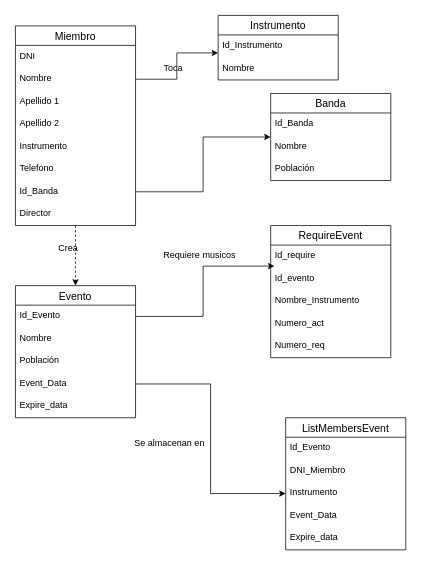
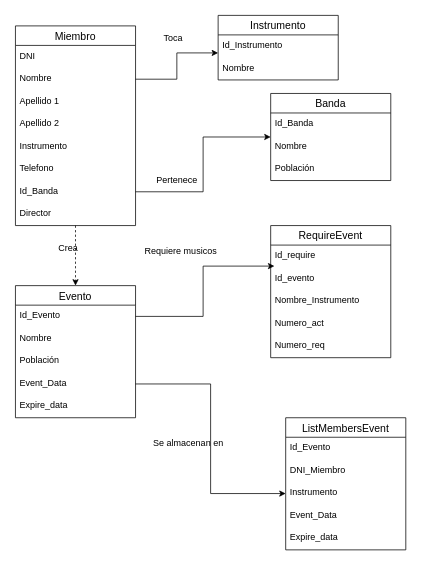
  <mxCell id="0" />
  <mxCell id="1" parent="0" />
  <mxCell id="2" style="edgeStyle=orthogonalEdgeStyle;rounded=0;orthogonalLoop=1;jettySize=auto;html=1;entryX=0.5;entryY=0;entryDx=0;entryDy=0;dashed=1;" edge="1" parent="1" source="3" target="19"><mxGeometry relative="1" as="geometry" /></mxCell>
  <mxCell id="3" value="Miembro" style="swimlane;fontStyle=0;childLayout=stackLayout;horizontal=1;startSize=26;horizontalStack=0;resizeParent=1;resizeParentMax=0;resizeLast=0;collapsible=1;marginBottom=0;align=center;fontSize=14;" vertex="1" parent="1"><mxGeometry x="20" y="34" width="160" height="266" as="geometry" /></mxCell>
  <mxCell id="4" value="DNI" style="text;strokeColor=none;fillColor=none;spacingLeft=4;spacingRight=4;overflow=hidden;rotatable=0;points=[[0,0.5],[1,0.5]];portConstraint=eastwest;fontSize=12;" vertex="1" parent="3"><mxGeometry y="26" width="160" height="30" as="geometry" /></mxCell>
  <mxCell id="5" value="Nombre" style="text;strokeColor=none;fillColor=none;spacingLeft=4;spacingRight=4;overflow=hidden;rotatable=0;points=[[0,0.5],[1,0.5]];portConstraint=eastwest;fontSize=12;" vertex="1" parent="3"><mxGeometry y="56" width="160" height="30" as="geometry" /></mxCell>
  <mxCell id="6" value="Apellido 1&#10;" style="text;strokeColor=none;fillColor=none;spacingLeft=4;spacingRight=4;overflow=hidden;rotatable=0;points=[[0,0.5],[1,0.5]];portConstraint=eastwest;fontSize=12;" vertex="1" parent="3"><mxGeometry y="86" width="160" height="30" as="geometry" /></mxCell>
  <mxCell id="7" value="Apellido 2" style="text;strokeColor=none;fillColor=none;spacingLeft=4;spacingRight=4;overflow=hidden;rotatable=0;points=[[0,0.5],[1,0.5]];portConstraint=eastwest;fontSize=12;" vertex="1" parent="3"><mxGeometry y="116" width="160" height="30" as="geometry" /></mxCell>
  <mxCell id="8" value="Instrumento" style="text;strokeColor=none;fillColor=none;spacingLeft=4;spacingRight=4;overflow=hidden;rotatable=0;points=[[0,0.5],[1,0.5]];portConstraint=eastwest;fontSize=12;" vertex="1" parent="3"><mxGeometry y="146" width="160" height="30" as="geometry" /></mxCell>
  <mxCell id="9" value="Telefono&#10;" style="text;strokeColor=none;fillColor=none;spacingLeft=4;spacingRight=4;overflow=hidden;rotatable=0;points=[[0,0.5],[1,0.5]];portConstraint=eastwest;fontSize=12;" vertex="1" parent="3"><mxGeometry y="176" width="160" height="30" as="geometry" /></mxCell>
  <mxCell id="10" value="Id_Banda" style="text;strokeColor=none;fillColor=none;spacingLeft=4;spacingRight=4;overflow=hidden;rotatable=0;points=[[0,0.5],[1,0.5]];portConstraint=eastwest;fontSize=12;" vertex="1" parent="3"><mxGeometry y="206" width="160" height="30" as="geometry" /></mxCell>
  <mxCell id="11" value="Director" style="text;strokeColor=none;fillColor=none;spacingLeft=4;spacingRight=4;overflow=hidden;rotatable=0;points=[[0,0.5],[1,0.5]];portConstraint=eastwest;fontSize=12;" vertex="1" parent="3"><mxGeometry y="236" width="160" height="30" as="geometry" /></mxCell>
  <mxCell id="12" value="Banda" style="swimlane;fontStyle=0;childLayout=stackLayout;horizontal=1;startSize=26;horizontalStack=0;resizeParent=1;resizeParentMax=0;resizeLast=0;collapsible=1;marginBottom=0;align=center;fontSize=14;" vertex="1" parent="1"><mxGeometry x="360" y="124" width="160" height="116" as="geometry" /></mxCell>
  <mxCell id="13" value="Id_Banda" style="text;strokeColor=none;fillColor=none;spacingLeft=4;spacingRight=4;overflow=hidden;rotatable=0;points=[[0,0.5],[1,0.5]];portConstraint=eastwest;fontSize=12;" vertex="1" parent="12"><mxGeometry y="26" width="160" height="30" as="geometry" /></mxCell>
  <mxCell id="14" value="Nombre" style="text;strokeColor=none;fillColor=none;spacingLeft=4;spacingRight=4;overflow=hidden;rotatable=0;points=[[0,0.5],[1,0.5]];portConstraint=eastwest;fontSize=12;" vertex="1" parent="12"><mxGeometry y="56" width="160" height="30" as="geometry" /></mxCell>
  <mxCell id="15" value="Población" style="text;strokeColor=none;fillColor=none;spacingLeft=4;spacingRight=4;overflow=hidden;rotatable=0;points=[[0,0.5],[1,0.5]];portConstraint=eastwest;fontSize=12;" vertex="1" parent="12"><mxGeometry y="86" width="160" height="30" as="geometry" /></mxCell>
  <mxCell id="16" value="Instrumento" style="swimlane;fontStyle=0;childLayout=stackLayout;horizontal=1;startSize=26;horizontalStack=0;resizeParent=1;resizeParentMax=0;resizeLast=0;collapsible=1;marginBottom=0;align=center;fontSize=14;" vertex="1" parent="1"><mxGeometry x="290" y="20" width="160" height="86" as="geometry" /></mxCell>
  <mxCell id="17" value="Id_Instrumento" style="text;strokeColor=none;fillColor=none;spacingLeft=4;spacingRight=4;overflow=hidden;rotatable=0;points=[[0,0.5],[1,0.5]];portConstraint=eastwest;fontSize=12;" vertex="1" parent="16"><mxGeometry y="26" width="160" height="30" as="geometry" /></mxCell>
  <mxCell id="18" value="Nombre&#10;" style="text;strokeColor=none;fillColor=none;spacingLeft=4;spacingRight=4;overflow=hidden;rotatable=0;points=[[0,0.5],[1,0.5]];portConstraint=eastwest;fontSize=12;" vertex="1" parent="16"><mxGeometry y="56" width="160" height="30" as="geometry" /></mxCell>
  <mxCell id="19" value="Evento" style="swimlane;fontStyle=0;childLayout=stackLayout;horizontal=1;startSize=26;horizontalStack=0;resizeParent=1;resizeParentMax=0;resizeLast=0;collapsible=1;marginBottom=0;align=center;fontSize=14;" vertex="1" parent="1"><mxGeometry x="20" y="380" width="160" height="176" as="geometry" /></mxCell>
  <mxCell id="20" value="Id_Evento" style="text;strokeColor=none;fillColor=none;spacingLeft=4;spacingRight=4;overflow=hidden;rotatable=0;points=[[0,0.5],[1,0.5]];portConstraint=eastwest;fontSize=12;" vertex="1" parent="19"><mxGeometry y="26" width="160" height="30" as="geometry" /></mxCell>
  <mxCell id="21" value="Nombre" style="text;strokeColor=none;fillColor=none;spacingLeft=4;spacingRight=4;overflow=hidden;rotatable=0;points=[[0,0.5],[1,0.5]];portConstraint=eastwest;fontSize=12;" vertex="1" parent="19"><mxGeometry y="56" width="160" height="30" as="geometry" /></mxCell>
  <mxCell id="22" value="Población" style="text;strokeColor=none;fillColor=none;spacingLeft=4;spacingRight=4;overflow=hidden;rotatable=0;points=[[0,0.5],[1,0.5]];portConstraint=eastwest;fontSize=12;" vertex="1" parent="19"><mxGeometry y="86" width="160" height="30" as="geometry" /></mxCell>
  <mxCell id="23" value="Event_Data" style="text;strokeColor=none;fillColor=none;spacingLeft=4;spacingRight=4;overflow=hidden;rotatable=0;points=[[0,0.5],[1,0.5]];portConstraint=eastwest;fontSize=12;" vertex="1" parent="19"><mxGeometry y="116" width="160" height="30" as="geometry" /></mxCell>
  <mxCell id="24" value="Expire_data" style="text;strokeColor=none;fillColor=none;spacingLeft=4;spacingRight=4;overflow=hidden;rotatable=0;points=[[0,0.5],[1,0.5]];portConstraint=eastwest;fontSize=12;" vertex="1" parent="19"><mxGeometry y="146" width="160" height="30" as="geometry" /></mxCell>
  <mxCell id="25" value="RequireEvent" style="swimlane;fontStyle=0;childLayout=stackLayout;horizontal=1;startSize=26;horizontalStack=0;resizeParent=1;resizeParentMax=0;resizeLast=0;collapsible=1;marginBottom=0;align=center;fontSize=14;" vertex="1" parent="1"><mxGeometry x="360" y="300" width="160" height="176" as="geometry" /></mxCell>
  <mxCell id="26" value="Id_require&#10;" style="text;strokeColor=none;fillColor=none;spacingLeft=4;spacingRight=4;overflow=hidden;rotatable=0;points=[[0,0.5],[1,0.5]];portConstraint=eastwest;fontSize=12;" vertex="1" parent="25"><mxGeometry y="26" width="160" height="30" as="geometry" /></mxCell>
  <mxCell id="27" value="Id_evento" style="text;strokeColor=none;fillColor=none;spacingLeft=4;spacingRight=4;overflow=hidden;rotatable=0;points=[[0,0.5],[1,0.5]];portConstraint=eastwest;fontSize=12;" vertex="1" parent="25"><mxGeometry y="56" width="160" height="30" as="geometry" /></mxCell>
  <mxCell id="28" value="Nombre_Instrumento" style="text;strokeColor=none;fillColor=none;spacingLeft=4;spacingRight=4;overflow=hidden;rotatable=0;points=[[0,0.5],[1,0.5]];portConstraint=eastwest;fontSize=12;" vertex="1" parent="25"><mxGeometry y="86" width="160" height="30" as="geometry" /></mxCell>
  <mxCell id="29" value="Numero_act" style="text;strokeColor=none;fillColor=none;spacingLeft=4;spacingRight=4;overflow=hidden;rotatable=0;points=[[0,0.5],[1,0.5]];portConstraint=eastwest;fontSize=12;" vertex="1" parent="25"><mxGeometry y="116" width="160" height="30" as="geometry" /></mxCell>
  <mxCell id="30" value="Numero_req" style="text;strokeColor=none;fillColor=none;spacingLeft=4;spacingRight=4;overflow=hidden;rotatable=0;points=[[0,0.5],[1,0.5]];portConstraint=eastwest;fontSize=12;" vertex="1" parent="25"><mxGeometry y="146" width="160" height="30" as="geometry" /></mxCell>
  <mxCell id="31" value="ListMembersEvent" style="swimlane;fontStyle=0;childLayout=stackLayout;horizontal=1;startSize=26;horizontalStack=0;resizeParent=1;resizeParentMax=0;resizeLast=0;collapsible=1;marginBottom=0;align=center;fontSize=14;" vertex="1" parent="1"><mxGeometry x="380" y="556" width="160" height="176" as="geometry" /></mxCell>
  <mxCell id="32" value="Id_Evento" style="text;strokeColor=none;fillColor=none;spacingLeft=4;spacingRight=4;overflow=hidden;rotatable=0;points=[[0,0.5],[1,0.5]];portConstraint=eastwest;fontSize=12;" vertex="1" parent="31"><mxGeometry y="26" width="160" height="30" as="geometry" /></mxCell>
  <mxCell id="33" value="DNI_Miembro" style="text;strokeColor=none;fillColor=none;spacingLeft=4;spacingRight=4;overflow=hidden;rotatable=0;points=[[0,0.5],[1,0.5]];portConstraint=eastwest;fontSize=12;" vertex="1" parent="31"><mxGeometry y="56" width="160" height="30" as="geometry" /></mxCell>
  <mxCell id="34" value="Instrumento" style="text;strokeColor=none;fillColor=none;spacingLeft=4;spacingRight=4;overflow=hidden;rotatable=0;points=[[0,0.5],[1,0.5]];portConstraint=eastwest;fontSize=12;" vertex="1" parent="31"><mxGeometry y="86" width="160" height="30" as="geometry" /></mxCell>
  <mxCell id="35" value="Event_Data" style="text;strokeColor=none;fillColor=none;spacingLeft=4;spacingRight=4;overflow=hidden;rotatable=0;points=[[0,0.5],[1,0.5]];portConstraint=eastwest;fontSize=12;" vertex="1" parent="31"><mxGeometry y="116" width="160" height="30" as="geometry" /></mxCell>
  <mxCell id="36" value="Expire_data" style="text;strokeColor=none;fillColor=none;spacingLeft=4;spacingRight=4;overflow=hidden;rotatable=0;points=[[0,0.5],[1,0.5]];portConstraint=eastwest;fontSize=12;" vertex="1" parent="31"><mxGeometry y="146" width="160" height="30" as="geometry" /></mxCell>
  <mxCell id="37" style="edgeStyle=orthogonalEdgeStyle;rounded=0;orthogonalLoop=1;jettySize=auto;html=1;entryX=0;entryY=0.8;entryDx=0;entryDy=0;entryPerimeter=0;" edge="1" parent="1" source="5" target="17"><mxGeometry relative="1" as="geometry" /></mxCell>
  <mxCell id="38" style="edgeStyle=orthogonalEdgeStyle;rounded=0;orthogonalLoop=1;jettySize=auto;html=1;entryX=0;entryY=0.5;entryDx=0;entryDy=0;" edge="1" parent="1" source="10" target="12"><mxGeometry relative="1" as="geometry" /></mxCell>
  <mxCell id="39" style="edgeStyle=orthogonalEdgeStyle;rounded=0;orthogonalLoop=1;jettySize=auto;html=1;entryX=0.031;entryY=-0.067;entryDx=0;entryDy=0;entryPerimeter=0;" edge="1" parent="1" source="20" target="27"><mxGeometry relative="1" as="geometry" /></mxCell>
  <mxCell id="40" style="edgeStyle=orthogonalEdgeStyle;rounded=0;orthogonalLoop=1;jettySize=auto;html=1;" edge="1" parent="1" source="23" target="34"><mxGeometry relative="1" as="geometry" /></mxCell>
- <mxCell id="42" value="Toca" style="text;html=1;align=center;verticalAlign=middle;resizable=0;points=[];autosize=1;strokeColor=none;fillColor=none;" vertex="1" parent="1"><mxGeometry x="210" y="80" width="40" height="20" as="geometry" /></mxCell>
+ <mxCell id="41" value="Pertenece" style="text;html=1;align=center;verticalAlign=middle;resizable=0;points=[];autosize=1;strokeColor=none;fillColor=none;" vertex="1" parent="1"><mxGeometry x="200" y="230" width="70" height="20" as="geometry" /></mxCell>
+ <mxCell id="42" value="Toca" style="text;html=1;align=center;verticalAlign=middle;resizable=0;points=[];autosize=1;strokeColor=none;fillColor=none;" vertex="1" parent="1"><mxGeometry x="210" y="40" width="40" height="20" as="geometry" /></mxCell>
  <mxCell id="43" value="Crea" style="text;html=1;align=center;verticalAlign=middle;resizable=0;points=[];autosize=1;strokeColor=none;fillColor=none;" vertex="1" parent="1"><mxGeometry x="70" y="320" width="40" height="20" as="geometry" /></mxCell>
- <mxCell id="44" value="Requiere musicos" style="text;html=1;align=center;verticalAlign=middle;resizable=0;points=[];autosize=1;strokeColor=none;fillColor=none;" vertex="1" parent="1"><mxGeometry x="210" y="330" width="110" height="20" as="geometry" /></mxCell>
- <mxCell id="45" value="Se almacenan en" style="text;html=1;align=center;verticalAlign=middle;resizable=0;points=[];autosize=1;strokeColor=none;fillColor=none;" vertex="1" parent="1"><mxGeometry x="170" y="580" width="110" height="20" as="geometry" /></mxCell>
+ <mxCell id="44" value="Requiere musicos" style="text;html=1;align=center;verticalAlign=middle;resizable=0;points=[];autosize=1;strokeColor=none;fillColor=none;" vertex="1" parent="1"><mxGeometry x="185" y="325" width="110" height="20" as="geometry" /></mxCell>
+ <mxCell id="45" value="Se almacenan en" style="text;html=1;align=center;verticalAlign=middle;resizable=0;points=[];autosize=1;strokeColor=none;fillColor=none;" vertex="1" parent="1"><mxGeometry x="195" y="580" width="110" height="20" as="geometry" /></mxCell>
